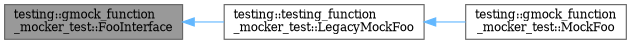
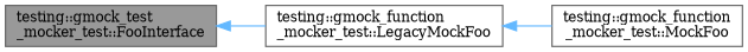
  digraph {
    fontname="DejaVu Serif"
    rankdir=LR
    node [color=gray40 fillcolor=white fontname="DejaVu Serif" fontsize=10 shape=box style=filled]
    edge [color=steelblue1 dir=back fontname="DejaVu Serif" fontsize=10 labelfontname=Helvetica labelfontsize=10 style=solid]
-   n1 [fillcolor=grey60 fontcolor=black height=0.2 label="testing::gmock_function\l_mocker_test::FooInterface" width=0.4]
-   n2 [height=0.2 label="testing::testing_function\l_mocker_test::LegacyMockFoo" width=0.4]
+   n1 [fillcolor=grey60 fontcolor=black height=0.2 label="testing::gmock_test\l_mocker_test::FooInterface" width=0.4]
+   n2 [height=0.2 label="testing::gmock_function\l_mocker_test::LegacyMockFoo" width=0.4]
    n3 [height=0.2 label="testing::gmock_function\l_mocker_test::MockFoo" width=0.4]
    n1 -> n2
    n2 -> n3
  }
